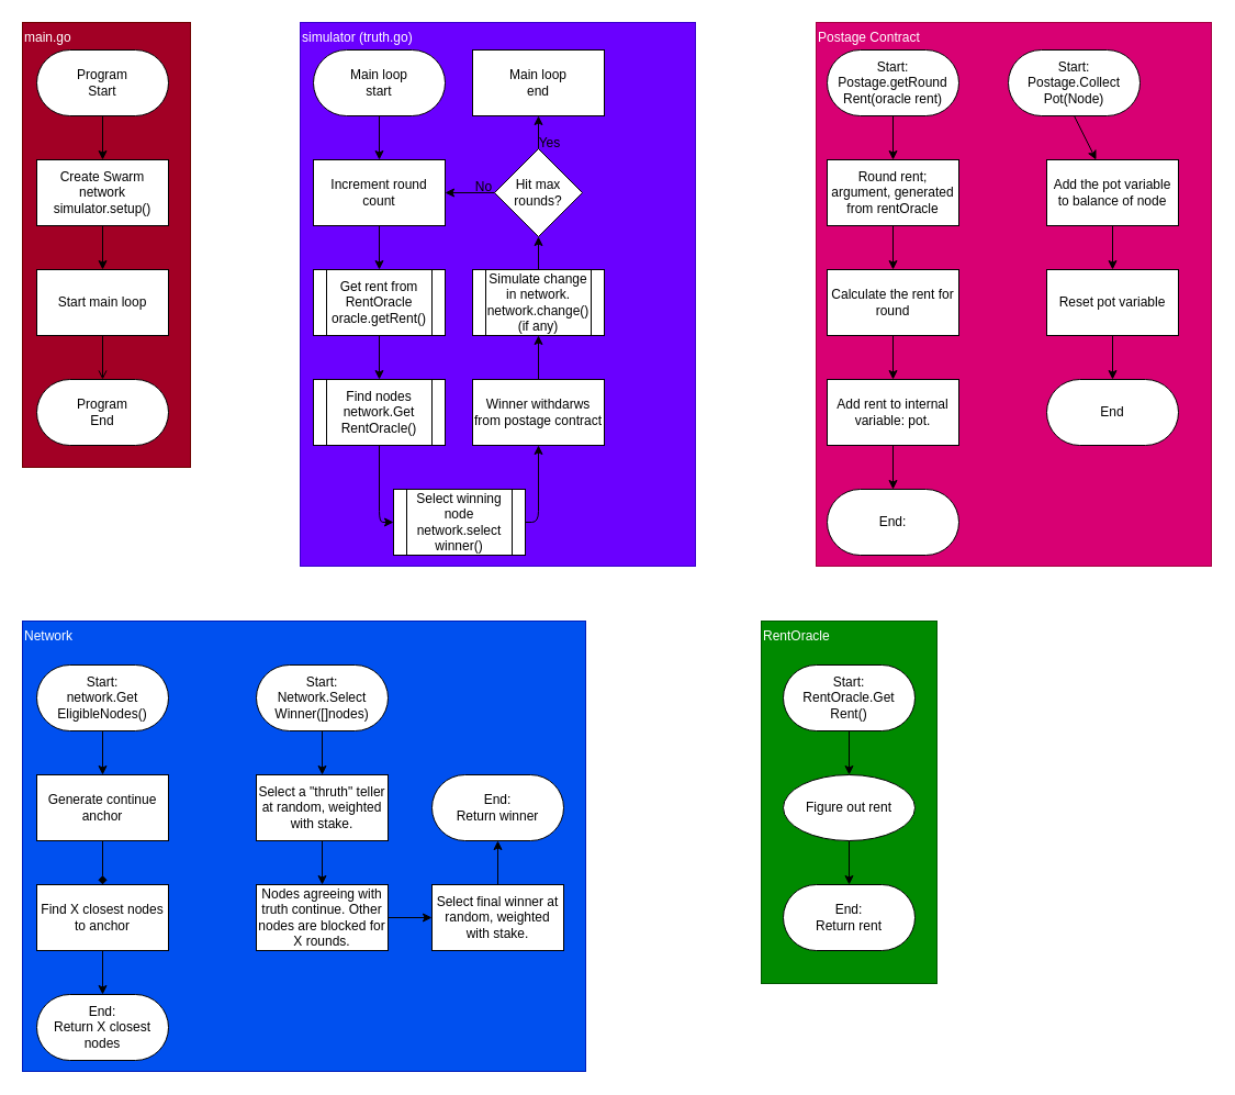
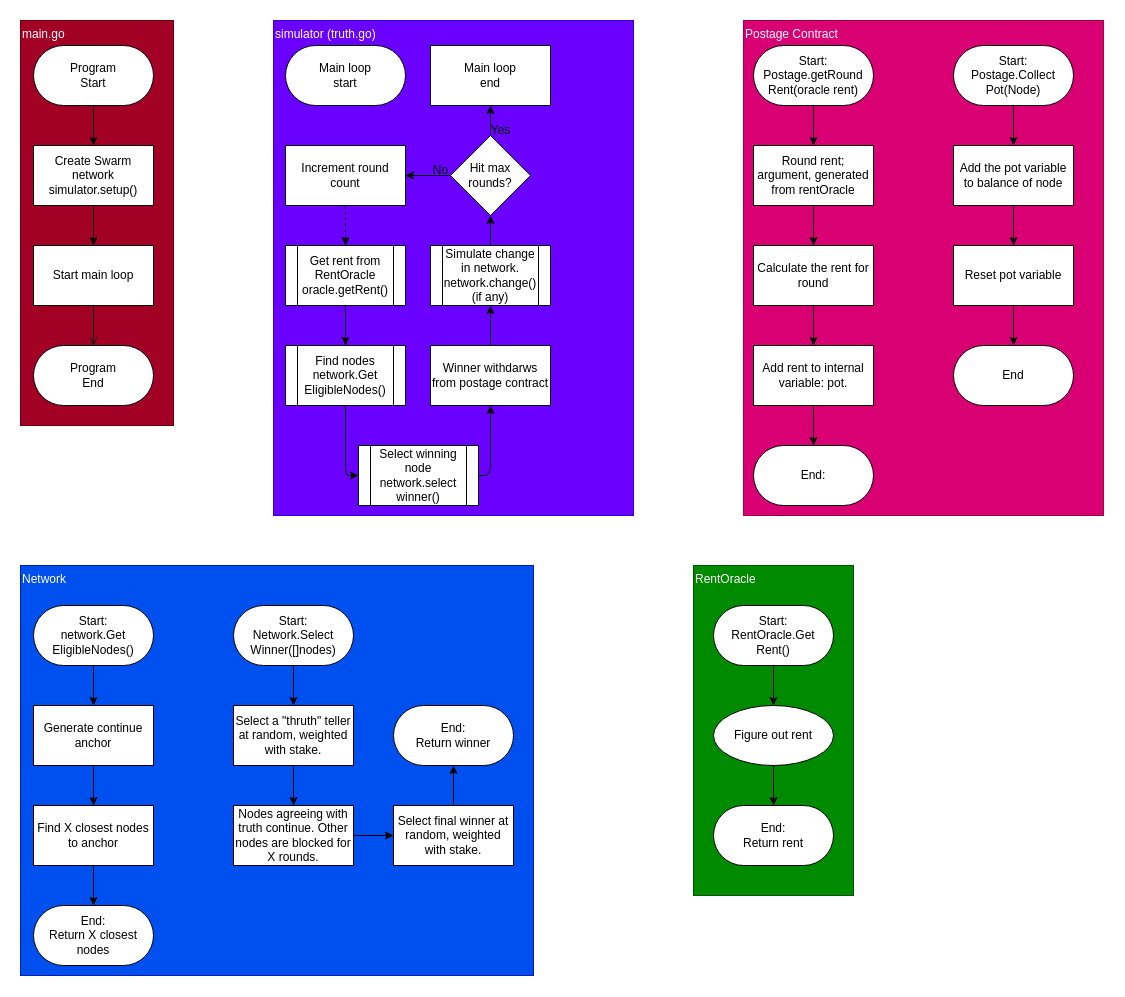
  <mxCell id="0" />
  <mxCell id="1" parent="0" />
  <mxCell id="2" value="Postage Contract" style="whiteSpace=wrap;html=1;fillColor=#d80073;fontColor=#ffffff;strokeColor=#A50040;align=left;verticalAlign=top;" vertex="1" parent="1"><mxGeometry x="743" y="20" width="360" height="495" as="geometry" /></mxCell>
  <mxCell id="3" value="RentOracle" style="whiteSpace=wrap;html=1;align=left;verticalAlign=top;fillColor=#008a00;fontColor=#ffffff;strokeColor=#005700;" vertex="1" parent="1"><mxGeometry x="693" y="565" width="160" height="330" as="geometry" /></mxCell>
  <mxCell id="4" value="main.go" style="whiteSpace=wrap;html=1;fillColor=#a20025;fontColor=#ffffff;strokeColor=#6F0000;align=left;verticalAlign=top;" vertex="1" parent="1"><mxGeometry x="20" y="20" width="153" height="405" as="geometry" /></mxCell>
  <mxCell id="5" value="simulator (truth.go)" style="whiteSpace=wrap;html=1;align=left;verticalAlign=top;fillColor=#6a00ff;fontColor=#ffffff;strokeColor=#3700CC;" vertex="1" parent="1"><mxGeometry x="273" y="20" width="360" height="495" as="geometry" /></mxCell>
  <mxCell id="6" value="Network" style="whiteSpace=wrap;html=1;fillColor=#0050ef;fontColor=#ffffff;strokeColor=#001DBC;align=left;verticalAlign=top;" vertex="1" parent="1"><mxGeometry x="20" y="565" width="513" height="410" as="geometry" /></mxCell>
  <mxCell id="7" style="edgeStyle=none;html=1;exitX=0.5;exitY=1;exitDx=0;exitDy=0;" parent="1" source="8" target="10" edge="1"><mxGeometry relative="1" as="geometry" /></mxCell>
  <mxCell id="8" value="Program &lt;br&gt;Start" style="rounded=1;whiteSpace=wrap;html=1;arcSize=50;" parent="1" vertex="1"><mxGeometry x="33" y="45" width="120" height="60" as="geometry" /></mxCell>
  <mxCell id="9" style="edgeStyle=none;html=1;exitX=0.5;exitY=1;exitDx=0;exitDy=0;" parent="1" source="10" target="12" edge="1"><mxGeometry relative="1" as="geometry" /></mxCell>
  <mxCell id="10" value="Create Swarm network&lt;br&gt;simulator.setup()" style="rounded=0;whiteSpace=wrap;html=1;" parent="1" vertex="1"><mxGeometry x="33" y="145" width="120" height="60" as="geometry" /></mxCell>
  <mxCell id="11" style="edgeStyle=none;html=1;exitX=0.5;exitY=1;exitDx=0;exitDy=0;endArrow=open;" parent="1" source="12" target="13" edge="1"><mxGeometry relative="1" as="geometry" /></mxCell>
  <mxCell id="12" value="Start main loop" style="rounded=0;whiteSpace=wrap;html=1;" parent="1" vertex="1"><mxGeometry x="33" y="245" width="120" height="60" as="geometry" /></mxCell>
  <mxCell id="13" value="Program &lt;br&gt;End" style="rounded=1;whiteSpace=wrap;html=1;arcSize=50;" parent="1" vertex="1"><mxGeometry x="33" y="345" width="120" height="60" as="geometry" /></mxCell>
- <mxCell id="14" style="edgeStyle=none;html=1;exitX=0.5;exitY=1;exitDx=0;exitDy=0;" parent="1" source="15" target="17" edge="1"><mxGeometry relative="1" as="geometry" /></mxCell>
  <mxCell id="15" value="Main loop&lt;br&gt;start" style="rounded=1;whiteSpace=wrap;html=1;arcSize=50;" parent="1" vertex="1"><mxGeometry x="285" y="45" width="120" height="60" as="geometry" /></mxCell>
- <mxCell id="16" style="edgeStyle=none;html=1;exitX=0.5;exitY=1;exitDx=0;exitDy=0;" parent="1" source="17" target="19" edge="1"><mxGeometry relative="1" as="geometry" /></mxCell>
+ <mxCell id="16" style="edgeStyle=none;html=1;exitX=0.5;exitY=1;exitDx=0;exitDy=0;dashed=1;" parent="1" source="17" target="19" edge="1"><mxGeometry relative="1" as="geometry" /></mxCell>
  <mxCell id="17" value="Increment round count" style="rounded=0;whiteSpace=wrap;html=1;" parent="1" vertex="1"><mxGeometry x="285" y="145" width="120" height="60" as="geometry" /></mxCell>
  <mxCell id="18" style="edgeStyle=none;html=1;exitX=0.5;exitY=1;exitDx=0;exitDy=0;" parent="1" source="19" target="21" edge="1"><mxGeometry relative="1" as="geometry" /></mxCell>
  <mxCell id="19" value="Get rent from RentOracle&lt;br&gt;oracle.getRent()" style="shape=process;whiteSpace=wrap;html=1;backgroundOutline=1;" parent="1" vertex="1"><mxGeometry x="285" y="245" width="120" height="60" as="geometry" /></mxCell>
  <mxCell id="20" style="edgeStyle=orthogonalEdgeStyle;html=1;exitX=0.5;exitY=1;exitDx=0;exitDy=0;entryX=0;entryY=0.5;entryDx=0;entryDy=0;" parent="1" source="21" target="23" edge="1"><mxGeometry relative="1" as="geometry" /></mxCell>
- <mxCell id="21" value="Find nodes&lt;br&gt;network.Get&lt;br&gt;RentOracle()" style="shape=process;whiteSpace=wrap;html=1;backgroundOutline=1;" parent="1" vertex="1"><mxGeometry x="285" y="345" width="120" height="60" as="geometry" /></mxCell>
+ <mxCell id="21" value="Find nodes&lt;br&gt;network.Get&lt;br&gt;EligibleNodes()" style="shape=process;whiteSpace=wrap;html=1;backgroundOutline=1;" parent="1" vertex="1"><mxGeometry x="285" y="345" width="120" height="60" as="geometry" /></mxCell>
  <mxCell id="22" style="edgeStyle=orthogonalEdgeStyle;html=1;exitX=1;exitY=0.5;exitDx=0;exitDy=0;entryX=0.5;entryY=1;entryDx=0;entryDy=0;" parent="1" source="23" target="25" edge="1"><mxGeometry relative="1" as="geometry" /></mxCell>
  <mxCell id="23" value="Select winning node&lt;br&gt;network.select&lt;br&gt;winner()" style="shape=process;whiteSpace=wrap;html=1;backgroundOutline=1;" parent="1" vertex="1"><mxGeometry x="358" y="445" width="120" height="60" as="geometry" /></mxCell>
  <mxCell id="24" style="edgeStyle=orthogonalEdgeStyle;html=1;exitX=0.5;exitY=0;exitDx=0;exitDy=0;" parent="1" source="25" target="27" edge="1"><mxGeometry relative="1" as="geometry" /></mxCell>
  <mxCell id="25" value="Winner withdarws from postage contract" style="whiteSpace=wrap;html=1;" parent="1" vertex="1"><mxGeometry x="430" y="345" width="120" height="60" as="geometry" /></mxCell>
  <mxCell id="26" style="edgeStyle=orthogonalEdgeStyle;html=1;exitX=0.5;exitY=0;exitDx=0;exitDy=0;" parent="1" source="27" target="30" edge="1"><mxGeometry relative="1" as="geometry" /></mxCell>
  <mxCell id="27" value="Simulate change in network.&lt;br&gt;network.change()&lt;br&gt;(if any)" style="shape=process;whiteSpace=wrap;html=1;backgroundOutline=1;" parent="1" vertex="1"><mxGeometry x="430" y="245" width="120" height="60" as="geometry" /></mxCell>
  <mxCell id="28" style="edgeStyle=orthogonalEdgeStyle;html=1;exitX=0;exitY=0.5;exitDx=0;exitDy=0;entryX=1;entryY=0.5;entryDx=0;entryDy=0;" parent="1" source="30" target="17" edge="1"><mxGeometry relative="1" as="geometry" /></mxCell>
  <mxCell id="29" style="edgeStyle=orthogonalEdgeStyle;html=1;exitX=0.5;exitY=0;exitDx=0;exitDy=0;" parent="1" source="30" target="31" edge="1"><mxGeometry relative="1" as="geometry" /></mxCell>
  <mxCell id="30" value="Hit max&lt;br&gt;rounds?" style="rhombus;whiteSpace=wrap;html=1;" parent="1" vertex="1"><mxGeometry x="450" y="135" width="80" height="80" as="geometry" /></mxCell>
  <mxCell id="31" value="Main loop&lt;br&gt;end" style="whiteSpace=wrap;html=1;arcSize=50;rounded=0;" parent="1" vertex="1"><mxGeometry x="430" y="45" width="120" height="60" as="geometry" /></mxCell>
  <mxCell id="32" value="Yes" style="text;html=1;align=center;verticalAlign=middle;resizable=0;points=[];autosize=1;strokeColor=none;fillColor=none;" parent="1" vertex="1"><mxGeometry x="480" y="115" width="40" height="30" as="geometry" /></mxCell>
  <mxCell id="33" value="No" style="text;html=1;align=center;verticalAlign=middle;resizable=0;points=[];autosize=1;strokeColor=none;fillColor=none;" parent="1" vertex="1"><mxGeometry x="420" y="155" width="40" height="30" as="geometry" /></mxCell>
  <mxCell id="34" style="edgeStyle=none;html=1;exitX=0.5;exitY=1;exitDx=0;exitDy=0;entryX=0.5;entryY=0;entryDx=0;entryDy=0;" edge="1" parent="1" source="35" target="37"><mxGeometry relative="1" as="geometry" /></mxCell>
  <mxCell id="35" value="Start:&lt;br&gt;network.Get&lt;br&gt;EligibleNodes()" style="rounded=1;whiteSpace=wrap;html=1;arcSize=50;" vertex="1" parent="1"><mxGeometry x="33" y="605" width="120" height="60" as="geometry" /></mxCell>
- <mxCell id="36" style="edgeStyle=none;html=1;exitX=0.5;exitY=1;exitDx=0;exitDy=0;endArrow=diamond;" edge="1" parent="1" source="37" target="39"><mxGeometry relative="1" as="geometry" /></mxCell>
+ <mxCell id="36" style="edgeStyle=none;html=1;exitX=0.5;exitY=1;exitDx=0;exitDy=0;" edge="1" parent="1" source="37" target="39"><mxGeometry relative="1" as="geometry" /></mxCell>
  <mxCell id="37" value="Generate continue anchor" style="whiteSpace=wrap;html=1;" vertex="1" parent="1"><mxGeometry x="33" y="705" width="120" height="60" as="geometry" /></mxCell>
  <mxCell id="38" style="edgeStyle=none;html=1;exitX=0.5;exitY=1;exitDx=0;exitDy=0;" edge="1" parent="1" source="39" target="46"><mxGeometry relative="1" as="geometry" /></mxCell>
  <mxCell id="39" value="Find X closest nodes to anchor" style="whiteSpace=wrap;html=1;" vertex="1" parent="1"><mxGeometry x="33" y="805" width="120" height="60" as="geometry" /></mxCell>
  <mxCell id="40" style="edgeStyle=none;html=1;exitX=0.5;exitY=1;exitDx=0;exitDy=0;" edge="1" parent="1" source="41" target="43"><mxGeometry relative="1" as="geometry" /></mxCell>
  <mxCell id="41" value="Select a &quot;thruth&quot; teller at random,&amp;nbsp;weighted with stake." style="whiteSpace=wrap;html=1;" vertex="1" parent="1"><mxGeometry x="233" y="705" width="120" height="60" as="geometry" /></mxCell>
  <mxCell id="42" style="edgeStyle=none;html=1;exitX=1;exitY=0.5;exitDx=0;exitDy=0;entryX=0;entryY=0.5;entryDx=0;entryDy=0;" edge="1" parent="1" source="43" target="45"><mxGeometry relative="1" as="geometry" /></mxCell>
  <mxCell id="43" value="Nodes agreeing with truth continue. Other nodes are blocked for X rounds." style="whiteSpace=wrap;html=1;" vertex="1" parent="1"><mxGeometry x="233" y="805" width="120" height="60" as="geometry" /></mxCell>
  <mxCell id="44" style="edgeStyle=none;html=1;exitX=0.5;exitY=0;exitDx=0;exitDy=0;" edge="1" parent="1" source="45" target="49"><mxGeometry relative="1" as="geometry" /></mxCell>
  <mxCell id="45" value="Select final winner at random,&amp;nbsp;weighted with stake." style="whiteSpace=wrap;html=1;" vertex="1" parent="1"><mxGeometry x="393" y="805" width="120" height="60" as="geometry" /></mxCell>
  <mxCell id="46" value="End:&lt;br&gt;Return X closest nodes" style="rounded=1;whiteSpace=wrap;html=1;arcSize=50;" vertex="1" parent="1"><mxGeometry x="33" y="905" width="120" height="60" as="geometry" /></mxCell>
  <mxCell id="47" style="edgeStyle=none;html=1;exitX=0.5;exitY=1;exitDx=0;exitDy=0;" edge="1" parent="1" source="48" target="41"><mxGeometry relative="1" as="geometry" /></mxCell>
  <mxCell id="48" value="Start:&lt;br&gt;Network.Select&lt;br&gt;Winner([]nodes)" style="rounded=1;whiteSpace=wrap;html=1;arcSize=50;" vertex="1" parent="1"><mxGeometry x="233" y="605" width="120" height="60" as="geometry" /></mxCell>
  <mxCell id="49" value="End:&lt;br&gt;Return winner" style="rounded=1;whiteSpace=wrap;html=1;arcSize=50;" vertex="1" parent="1"><mxGeometry x="393" y="705" width="120" height="60" as="geometry" /></mxCell>
  <mxCell id="50" style="edgeStyle=none;html=1;exitX=0.5;exitY=1;exitDx=0;exitDy=0;" edge="1" parent="1" source="51" target="53"><mxGeometry relative="1" as="geometry" /></mxCell>
  <mxCell id="51" value="Start:&lt;br&gt;RentOracle.Get&lt;br&gt;Rent()" style="rounded=1;whiteSpace=wrap;html=1;arcSize=50;" vertex="1" parent="1"><mxGeometry x="713" y="605" width="120" height="60" as="geometry" /></mxCell>
  <mxCell id="52" style="edgeStyle=none;html=1;exitX=0.5;exitY=1;exitDx=0;exitDy=0;" edge="1" parent="1" source="53" target="54"><mxGeometry relative="1" as="geometry" /></mxCell>
  <mxCell id="53" value="Figure out rent" style="ellipse;whiteSpace=wrap;html=1;" vertex="1" parent="1"><mxGeometry x="713" y="705" width="120" height="60" as="geometry" /></mxCell>
  <mxCell id="54" value="End:&lt;br&gt;Return rent" style="rounded=1;whiteSpace=wrap;html=1;arcSize=50;" vertex="1" parent="1"><mxGeometry x="713" y="805" width="120" height="60" as="geometry" /></mxCell>
  <mxCell id="55" style="edgeStyle=none;html=1;exitX=0.5;exitY=1;exitDx=0;exitDy=0;" edge="1" parent="1" source="56" target="58"><mxGeometry relative="1" as="geometry" /></mxCell>
  <mxCell id="56" value="Start:&lt;br&gt;Postage.getRound&lt;br&gt;Rent(oracle rent)" style="rounded=1;whiteSpace=wrap;html=1;arcSize=50;" vertex="1" parent="1"><mxGeometry x="753" y="45" width="120" height="60" as="geometry" /></mxCell>
  <mxCell id="57" style="edgeStyle=none;html=1;exitX=0.5;exitY=1;exitDx=0;exitDy=0;" edge="1" parent="1" source="58" target="60"><mxGeometry relative="1" as="geometry" /></mxCell>
  <mxCell id="58" value="Round rent; argument, generated from rentOracle" style="whiteSpace=wrap;html=1;" vertex="1" parent="1"><mxGeometry x="753" y="145" width="120" height="60" as="geometry" /></mxCell>
  <mxCell id="59" style="edgeStyle=none;html=1;exitX=0.5;exitY=1;exitDx=0;exitDy=0;" edge="1" parent="1" source="60" target="62"><mxGeometry relative="1" as="geometry" /></mxCell>
  <mxCell id="60" value="Calculate the rent for round" style="whiteSpace=wrap;html=1;" vertex="1" parent="1"><mxGeometry x="753" y="245" width="120" height="60" as="geometry" /></mxCell>
  <mxCell id="61" style="edgeStyle=none;html=1;exitX=0.5;exitY=1;exitDx=0;exitDy=0;" edge="1" parent="1" source="62" target="63"><mxGeometry relative="1" as="geometry" /></mxCell>
  <mxCell id="62" value="Add rent to internal variable: pot." style="whiteSpace=wrap;html=1;" vertex="1" parent="1"><mxGeometry x="753" y="345" width="120" height="60" as="geometry" /></mxCell>
  <mxCell id="63" value="End:" style="rounded=1;whiteSpace=wrap;html=1;arcSize=50;" vertex="1" parent="1"><mxGeometry x="753" y="445" width="120" height="60" as="geometry" /></mxCell>
  <mxCell id="64" style="edgeStyle=none;html=1;exitX=0.5;exitY=1;exitDx=0;exitDy=0;" edge="1" parent="1" source="65" target="67"><mxGeometry relative="1" as="geometry" /></mxCell>
- <mxCell id="65" value="Start:&lt;br&gt;Postage.Collect&lt;br&gt;Pot(Node)" style="rounded=1;whiteSpace=wrap;html=1;arcSize=50;" vertex="1" parent="1"><mxGeometry x="918" y="45" width="120" height="60" as="geometry" /></mxCell>
+ <mxCell id="65" value="Start:&lt;br&gt;Postage.Collect&lt;br&gt;Pot(Node)" style="rounded=1;whiteSpace=wrap;html=1;arcSize=50;" vertex="1" parent="1"><mxGeometry x="953" y="45" width="120" height="60" as="geometry" /></mxCell>
  <mxCell id="66" style="edgeStyle=none;html=1;exitX=0.5;exitY=1;exitDx=0;exitDy=0;" edge="1" parent="1" source="67" target="69"><mxGeometry relative="1" as="geometry" /></mxCell>
  <mxCell id="67" value="Add the pot variable to balance of node" style="whiteSpace=wrap;html=1;" vertex="1" parent="1"><mxGeometry x="953" y="145" width="120" height="60" as="geometry" /></mxCell>
  <mxCell id="68" style="edgeStyle=none;html=1;exitX=0.5;exitY=1;exitDx=0;exitDy=0;" edge="1" parent="1" source="69" target="70"><mxGeometry relative="1" as="geometry" /></mxCell>
  <mxCell id="69" value="Reset pot variable" style="whiteSpace=wrap;html=1;" vertex="1" parent="1"><mxGeometry x="953" y="245" width="120" height="60" as="geometry" /></mxCell>
  <mxCell id="70" value="End" style="rounded=1;whiteSpace=wrap;html=1;arcSize=50;" vertex="1" parent="1"><mxGeometry x="953" y="345" width="120" height="60" as="geometry" /></mxCell>
